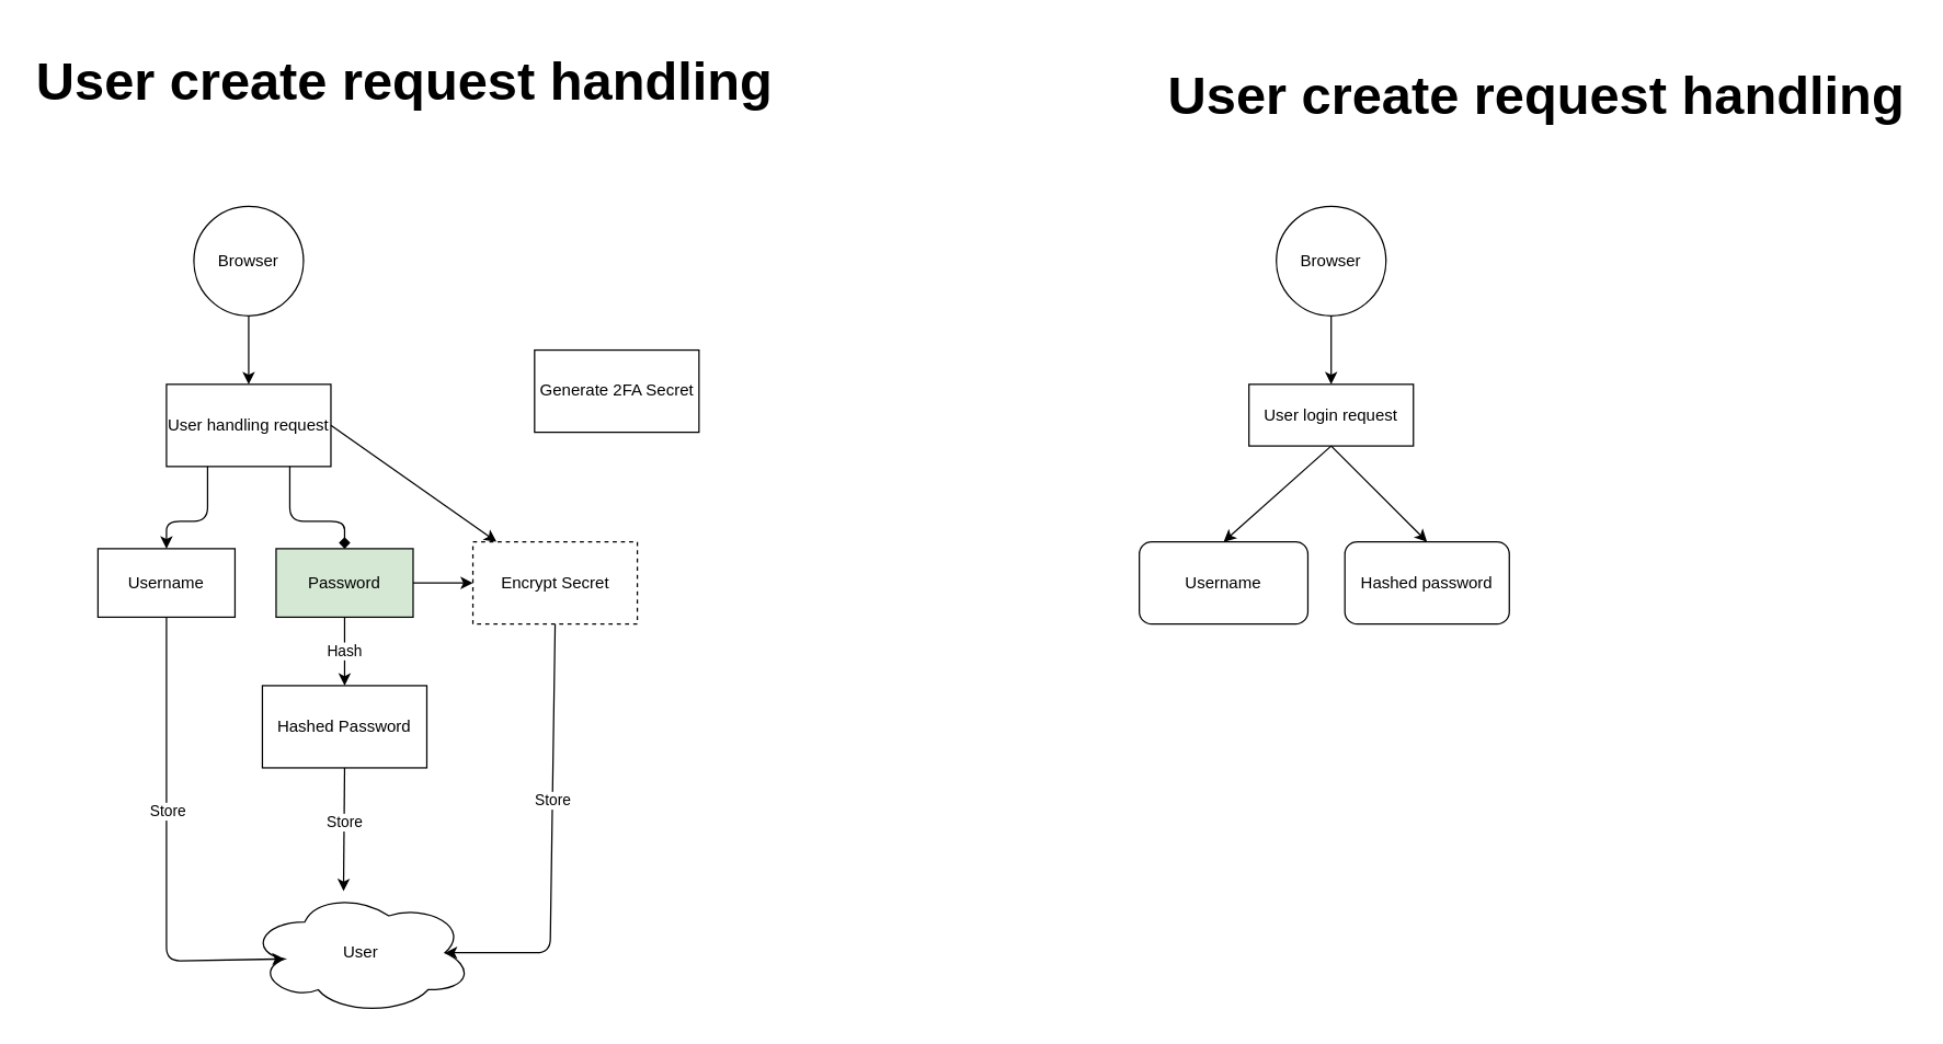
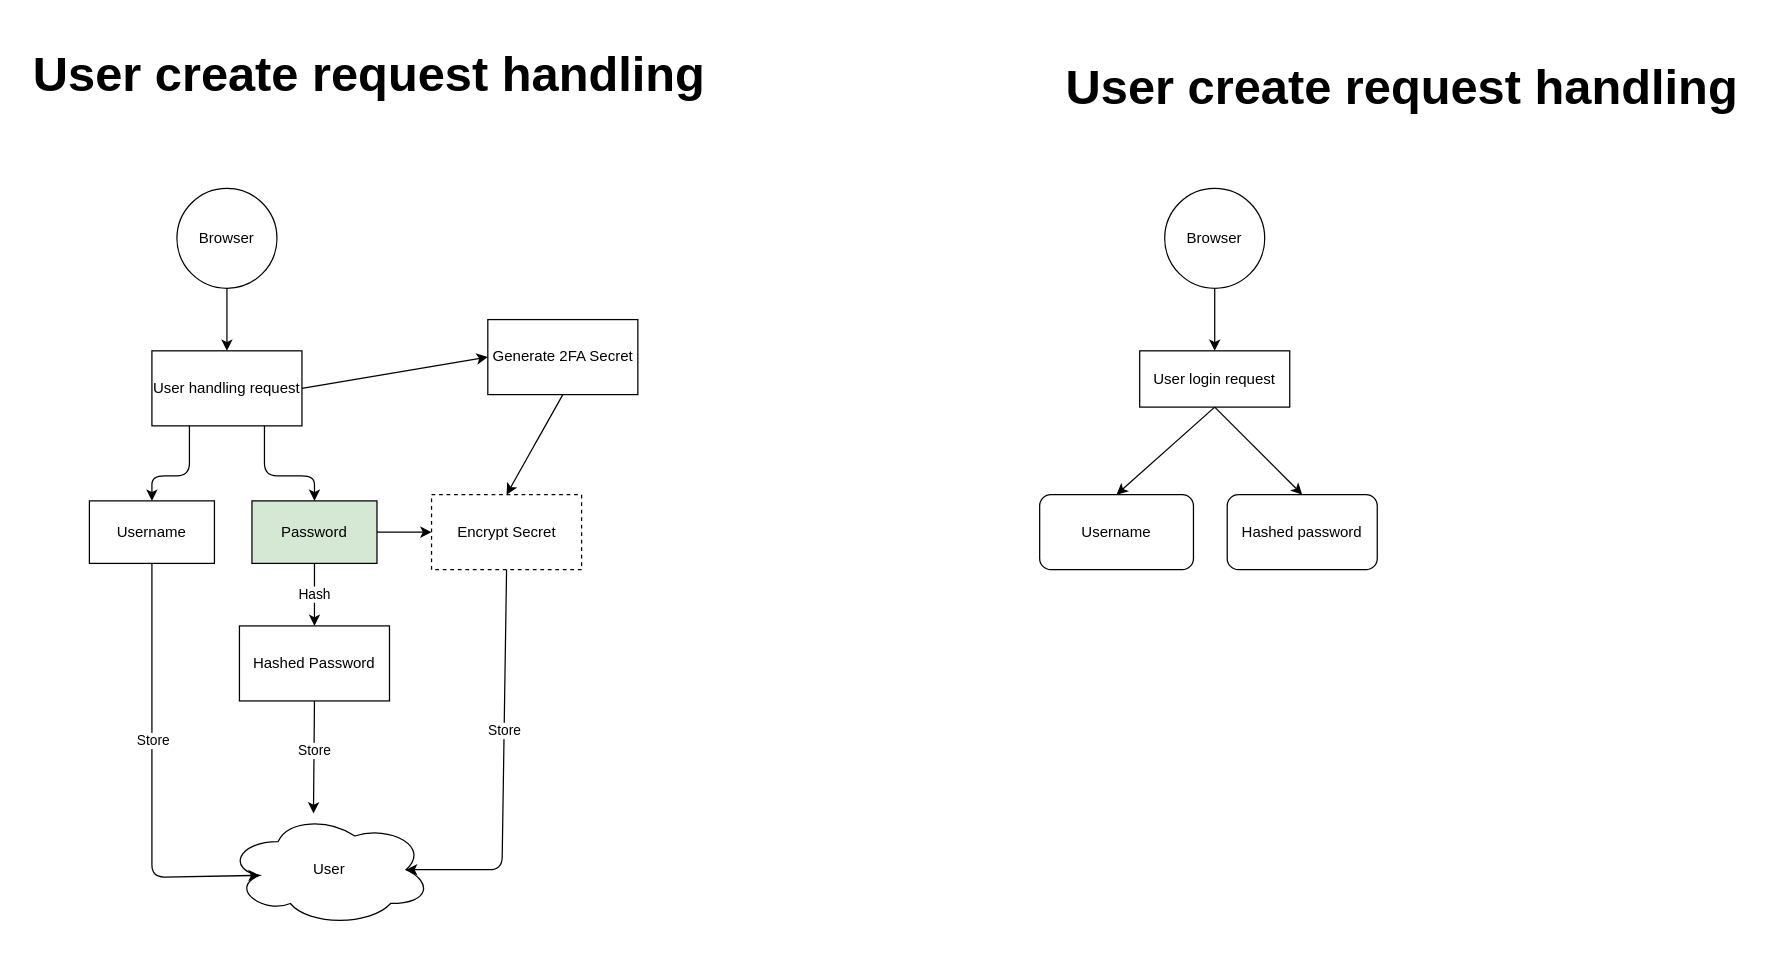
  <mxCell id="0" />
  <mxCell id="1" parent="0" />
  <mxCell id="2" value="User handling request" style="whiteSpace=wrap;html=1;" vertex="1" parent="1"><mxGeometry x="121" y="280" width="120" height="60" as="geometry" /></mxCell>
  <mxCell id="3" value="" style="endArrow=classic;html=1;exitX=0.5;exitY=1;exitDx=0;exitDy=0;" edge="1" parent="1" target="2"><mxGeometry width="50" height="50" relative="1" as="geometry"><mxPoint x="181" y="230" as="sourcePoint" /><mxPoint x="401" y="330" as="targetPoint" /></mxGeometry></mxCell>
  <mxCell id="4" value="Generate 2FA Secret" style="whiteSpace=wrap;html=1;" vertex="1" parent="1"><mxGeometry x="389.64" y="255" width="120" height="60" as="geometry" /></mxCell>
- <mxCell id="5" value="" style="endArrow=classic;html=1;exitX=1;exitY=0.5;exitDx=0;exitDy=0;" edge="1" parent="1" source="2" target="7"><mxGeometry width="50" height="50" relative="1" as="geometry"><mxPoint x="261" y="360" as="sourcePoint" /><mxPoint x="311" y="310" as="targetPoint" /></mxGeometry></mxCell>
+ <mxCell id="5" value="" style="endArrow=classic;html=1;exitX=1;exitY=0.5;exitDx=0;exitDy=0;entryX=0;entryY=0.5;entryDx=0;entryDy=0;" edge="1" parent="1" source="2" target="4"><mxGeometry width="50" height="50" relative="1" as="geometry"><mxPoint x="261" y="360" as="sourcePoint" /><mxPoint x="311" y="310" as="targetPoint" /></mxGeometry></mxCell>
  <mxCell id="6" value="Browser" style="ellipse;whiteSpace=wrap;html=1;aspect=fixed;" vertex="1" parent="1"><mxGeometry x="141" y="150" width="80" height="80" as="geometry" /></mxCell>
  <mxCell id="7" value="Encrypt Secret" style="whiteSpace=wrap;html=1;dashed=1;" vertex="1" parent="1"><mxGeometry x="344.64" y="395" width="120" height="60" as="geometry" /></mxCell>
  <mxCell id="8" value="User" style="ellipse;shape=cloud;whiteSpace=wrap;html=1;" vertex="1" parent="1"><mxGeometry x="181" y="650" width="163.64" height="90" as="geometry" /></mxCell>
+ <mxCell id="9" value="" style="endArrow=classic;html=1;exitX=0.5;exitY=1;exitDx=0;exitDy=0;entryX=0.5;entryY=0;entryDx=0;entryDy=0;" edge="1" parent="1" source="4" target="7"><mxGeometry width="50" height="50" relative="1" as="geometry"><mxPoint x="404.64" y="390" as="sourcePoint" /><mxPoint x="454.64" y="340" as="targetPoint" /></mxGeometry></mxCell>
  <mxCell id="10" value="Hash" style="edgeStyle=orthogonalEdgeStyle;orthogonalLoop=1;jettySize=auto;html=1;" edge="1" parent="1" source="11" target="20"><mxGeometry relative="1" as="geometry" /></mxCell>
  <mxCell id="11" value="Password" style="whiteSpace=wrap;html=1;fillColor=#d5e8d4;" vertex="1" parent="1"><mxGeometry x="201" y="400" width="100" height="50" as="geometry" /></mxCell>
  <mxCell id="12" value="Username" style="whiteSpace=wrap;html=1;" vertex="1" parent="1"><mxGeometry x="71" y="400" width="100" height="50" as="geometry" /></mxCell>
  <mxCell id="13" value="" style="endArrow=classic;html=1;exitX=0.25;exitY=1;exitDx=0;exitDy=0;entryX=0.5;entryY=0;entryDx=0;entryDy=0;" edge="1" parent="1" source="2" target="12"><mxGeometry width="50" height="50" relative="1" as="geometry"><mxPoint x="141" y="390" as="sourcePoint" /><mxPoint x="71" y="360" as="targetPoint" /><Array as="points"><mxPoint x="151" y="380" /><mxPoint x="121" y="380" /></Array></mxGeometry></mxCell>
- <mxCell id="14" value="" style="endArrow=diamond;html=1;exitX=0.75;exitY=1;exitDx=0;exitDy=0;entryX=0.5;entryY=0;entryDx=0;entryDy=0;" edge="1" parent="1" source="2" target="11"><mxGeometry width="50" height="50" relative="1" as="geometry"><mxPoint x="181" y="340" as="sourcePoint" /><mxPoint x="241" y="390" as="targetPoint" /><Array as="points"><mxPoint x="211" y="380" /><mxPoint x="251" y="380" /></Array></mxGeometry></mxCell>
+ <mxCell id="14" value="" style="endArrow=classic;html=1;exitX=0.75;exitY=1;exitDx=0;exitDy=0;entryX=0.5;entryY=0;entryDx=0;entryDy=0;" edge="1" parent="1" source="2" target="11"><mxGeometry width="50" height="50" relative="1" as="geometry"><mxPoint x="181" y="340" as="sourcePoint" /><mxPoint x="241" y="390" as="targetPoint" /><Array as="points"><mxPoint x="211" y="380" /><mxPoint x="251" y="380" /></Array></mxGeometry></mxCell>
  <mxCell id="15" value="" style="endArrow=classic;html=1;exitX=1;exitY=0.5;exitDx=0;exitDy=0;entryX=0;entryY=0.5;entryDx=0;entryDy=0;" edge="1" parent="1" source="11" target="7"><mxGeometry width="50" height="50" relative="1" as="geometry"><mxPoint x="331" y="480" as="sourcePoint" /><mxPoint x="381" y="430" as="targetPoint" /></mxGeometry></mxCell>
  <mxCell id="16" value="" style="endArrow=classic;html=1;exitX=0.5;exitY=1;exitDx=0;exitDy=0;entryX=0.16;entryY=0.55;entryDx=0;entryDy=0;entryPerimeter=0;" edge="1" parent="1" source="12" target="8"><mxGeometry relative="1" as="geometry"><mxPoint x="131" y="480" as="sourcePoint" /><mxPoint x="223" y="700.5" as="targetPoint" /><Array as="points"><mxPoint x="121" y="701" /></Array></mxGeometry></mxCell>
  <mxCell id="17" value="&lt;div&gt;Store&lt;/div&gt;" style="edgeLabel;resizable=0;html=1;align=center;verticalAlign=middle;" connectable="0" vertex="1" parent="16"><mxGeometry relative="1" as="geometry"><mxPoint y="-28" as="offset" /></mxGeometry></mxCell>
  <mxCell id="18" value="" style="endArrow=classic;html=1;exitX=0.5;exitY=1;exitDx=0;exitDy=0;entryX=0.875;entryY=0.5;entryDx=0;entryDy=0;entryPerimeter=0;" edge="1" parent="1" source="7" target="8"><mxGeometry relative="1" as="geometry"><mxPoint x="401" y="480" as="sourcePoint" /><mxPoint x="366" y="695" as="targetPoint" /><Array as="points"><mxPoint x="401" y="695" /></Array></mxGeometry></mxCell>
  <mxCell id="19" value="&lt;div&gt;Store&lt;/div&gt;" style="edgeLabel;resizable=0;html=1;align=center;verticalAlign=middle;" connectable="0" vertex="1" parent="18"><mxGeometry relative="1" as="geometry"><mxPoint y="-29" as="offset" /></mxGeometry></mxCell>
  <mxCell id="20" value="Hashed Password" style="whiteSpace=wrap;html=1;" vertex="1" parent="1"><mxGeometry x="191" y="500" width="120" height="60" as="geometry" /></mxCell>
  <mxCell id="21" value="Store" style="endArrow=classic;html=1;" edge="1" parent="1"><mxGeometry x="-0.111" width="50" height="50" relative="1" as="geometry"><mxPoint x="251" y="560" as="sourcePoint" /><mxPoint x="250.211" y="650.002" as="targetPoint" /><mxPoint as="offset" /></mxGeometry></mxCell>
  <mxCell id="22" value="&lt;font style=&quot;font-size: 39px&quot;&gt;&lt;b&gt;&lt;font style=&quot;font-size: 39px&quot;&gt;User create request handling&lt;br&gt;&lt;/font&gt;&lt;/b&gt;&lt;/font&gt;" style="text;html=1;strokeColor=none;fillColor=none;align=center;verticalAlign=middle;whiteSpace=wrap;rounded=0;" vertex="1" parent="1"><mxGeometry x="20" y="20" width="550" height="80" as="geometry" /></mxCell>
  <mxCell id="23" value="&lt;font style=&quot;font-size: 39px&quot;&gt;&lt;b&gt;&lt;font style=&quot;font-size: 39px&quot;&gt;User create request handling&lt;br&gt;&lt;/font&gt;&lt;/b&gt;&lt;/font&gt;" style="text;html=1;strokeColor=none;fillColor=none;align=center;verticalAlign=middle;whiteSpace=wrap;rounded=0;" vertex="1" parent="1"><mxGeometry x="846" y="30" width="550" height="80" as="geometry" /></mxCell>
  <mxCell id="24" value="&lt;div&gt;User login request&lt;/div&gt;" style="whiteSpace=wrap;html=1;" vertex="1" parent="1"><mxGeometry x="911" y="280" width="120" height="45" as="geometry" /></mxCell>
  <mxCell id="25" value="" style="endArrow=classic;html=1;exitX=0.5;exitY=1;exitDx=0;exitDy=0;" edge="1" parent="1" target="24"><mxGeometry width="50" height="50" relative="1" as="geometry"><mxPoint x="971" y="230" as="sourcePoint" /><mxPoint x="1191" y="330" as="targetPoint" /></mxGeometry></mxCell>
  <mxCell id="26" value="Browser" style="ellipse;whiteSpace=wrap;html=1;aspect=fixed;" vertex="1" parent="1"><mxGeometry x="931" y="150" width="80" height="80" as="geometry" /></mxCell>
  <mxCell id="27" value="Username" style="rounded=1;whiteSpace=wrap;html=1;" vertex="1" parent="1"><mxGeometry x="831" y="395" width="123" height="60" as="geometry" /></mxCell>
  <mxCell id="28" value="Hashed password" style="rounded=1;whiteSpace=wrap;html=1;" vertex="1" parent="1"><mxGeometry x="981" y="395" width="120" height="60" as="geometry" /></mxCell>
  <mxCell id="29" value="" style="endArrow=classic;html=1;exitX=0.5;exitY=1;exitDx=0;exitDy=0;entryX=0.5;entryY=0;entryDx=0;entryDy=0;" edge="1" parent="1" source="24" target="27"><mxGeometry width="50" height="50" relative="1" as="geometry"><mxPoint x="891" y="460" as="sourcePoint" /><mxPoint x="891" y="400" as="targetPoint" /></mxGeometry></mxCell>
  <mxCell id="30" value="" style="endArrow=classic;html=1;exitX=0.5;exitY=1;exitDx=0;exitDy=0;entryX=0.5;entryY=0;entryDx=0;entryDy=0;" edge="1" parent="1" source="24" target="28"><mxGeometry width="50" height="50" relative="1" as="geometry"><mxPoint x="1041" y="400" as="sourcePoint" /><mxPoint x="1091" y="350" as="targetPoint" /></mxGeometry></mxCell>
